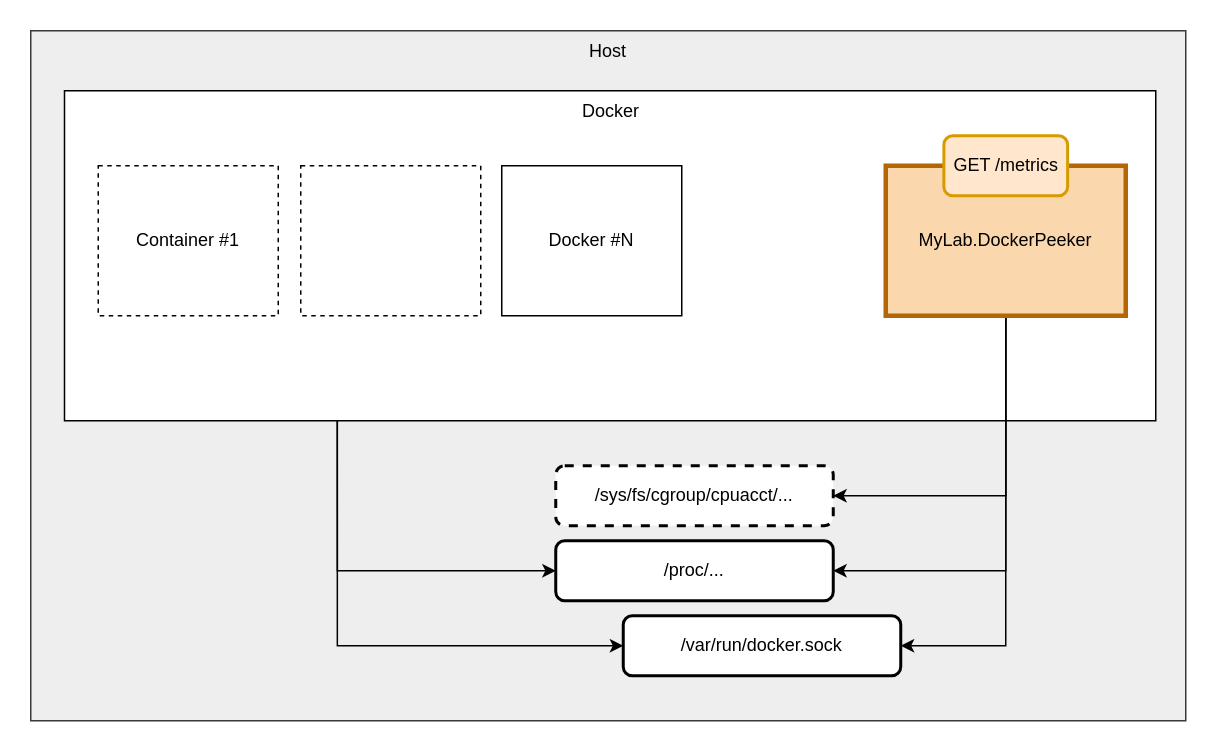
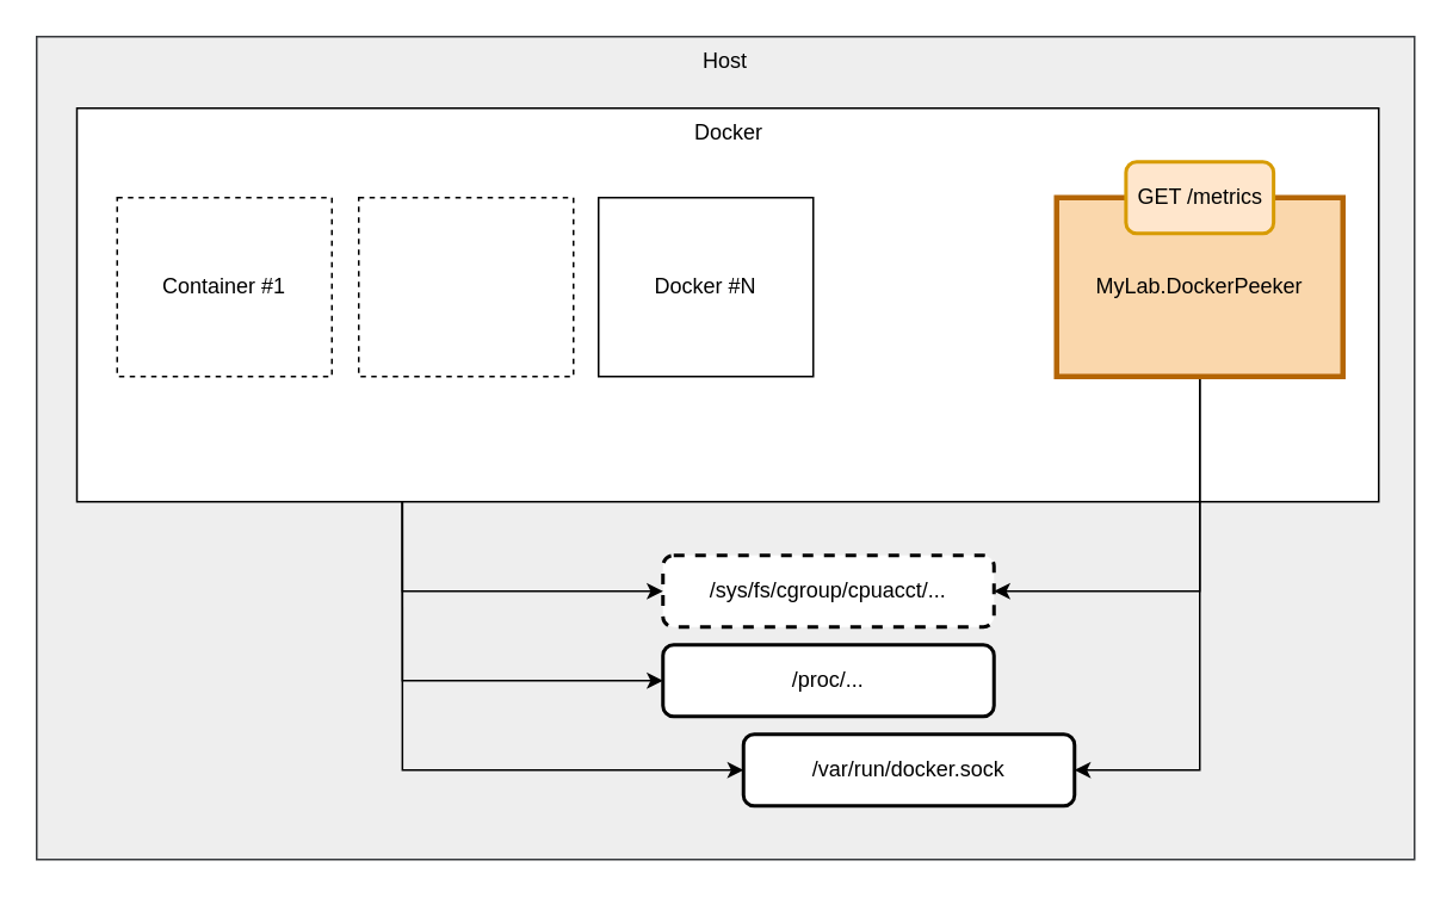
  <mxCell id="0" />
  <mxCell id="1" parent="0" />
  <mxCell id="2" value="Host" style="rounded=0;whiteSpace=wrap;html=1;verticalAlign=top;fillColor=#eeeeee;strokeColor=#36393d;" parent="1" vertex="1"><mxGeometry x="20" y="20" width="770" height="460" as="geometry" /></mxCell>
  <mxCell id="3" value="Docker" style="rounded=0;whiteSpace=wrap;html=1;verticalAlign=top;" vertex="1" parent="1"><mxGeometry x="42.5" y="60" width="727.5" height="220" as="geometry" /></mxCell>
  <mxCell id="4" value="Container #1" style="rounded=0;whiteSpace=wrap;html=1;dashed=1;" parent="1" vertex="1"><mxGeometry x="65" y="110" width="120" height="100" as="geometry" /></mxCell>
  <mxCell id="5" value="" style="rounded=0;whiteSpace=wrap;html=1;dashed=1;" parent="1" vertex="1"><mxGeometry x="200" y="110" width="120" height="100" as="geometry" /></mxCell>
  <mxCell id="6" value="Docker #N" style="rounded=0;whiteSpace=wrap;html=1;" parent="1" vertex="1"><mxGeometry x="334" y="110" width="120" height="100" as="geometry" /></mxCell>
  <mxCell id="7" style="edgeStyle=orthogonalEdgeStyle;rounded=0;orthogonalLoop=1;jettySize=auto;html=1;exitX=0.5;exitY=1;exitDx=0;exitDy=0;entryX=1;entryY=0.5;entryDx=0;entryDy=0;" edge="1" parent="1" source="10" target="11"><mxGeometry relative="1" as="geometry" /></mxCell>
- <mxCell id="8" style="edgeStyle=orthogonalEdgeStyle;rounded=0;orthogonalLoop=1;jettySize=auto;html=1;exitX=0.5;exitY=1;exitDx=0;exitDy=0;entryX=1;entryY=0.5;entryDx=0;entryDy=0;" edge="1" parent="1" source="10" target="13"><mxGeometry relative="1" as="geometry" /></mxCell>
  <mxCell id="9" style="edgeStyle=orthogonalEdgeStyle;rounded=0;orthogonalLoop=1;jettySize=auto;html=1;exitX=0.5;exitY=1;exitDx=0;exitDy=0;entryX=1;entryY=0.5;entryDx=0;entryDy=0;" edge="1" parent="1" source="10" target="14"><mxGeometry relative="1" as="geometry" /></mxCell>
  <mxCell id="10" value="MyLab.DockerPeeker" style="rounded=0;whiteSpace=wrap;html=1;strokeWidth=3;fillColor=#fad7ac;strokeColor=#b46504;" parent="1" vertex="1"><mxGeometry x="590" y="110" width="160" height="100" as="geometry" /></mxCell>
  <mxCell id="11" value="/sys/fs/cgroup/cpuacct/..." style="rounded=1;whiteSpace=wrap;html=1;strokeWidth=2;dashed=1;" parent="1" vertex="1"><mxGeometry x="370" y="310" width="185" height="40" as="geometry" /></mxCell>
  <mxCell id="12" value="GET /metrics" style="rounded=1;whiteSpace=wrap;html=1;strokeWidth=2;fontSize=12;fillColor=#ffe6cc;strokeColor=#d79b00;" parent="1" vertex="1"><mxGeometry x="628.75" y="90" width="82.5" height="40" as="geometry" /></mxCell>
  <mxCell id="13" value="/proc/..." style="rounded=1;whiteSpace=wrap;html=1;strokeWidth=2;" vertex="1" parent="1"><mxGeometry x="370" y="360" width="185" height="40" as="geometry" /></mxCell>
  <mxCell id="14" value="/var/run/docker.sock" style="rounded=1;whiteSpace=wrap;html=1;strokeWidth=2;" vertex="1" parent="1"><mxGeometry x="415" y="410" width="185" height="40" as="geometry" /></mxCell>
+ <mxCell id="15" style="edgeStyle=orthogonalEdgeStyle;rounded=0;orthogonalLoop=1;jettySize=auto;html=1;exitX=0.25;exitY=1;exitDx=0;exitDy=0;entryX=0;entryY=0.5;entryDx=0;entryDy=0;" edge="1" parent="1" source="3" target="11"><mxGeometry relative="1" as="geometry" /></mxCell>
  <mxCell id="16" style="edgeStyle=orthogonalEdgeStyle;rounded=0;orthogonalLoop=1;jettySize=auto;html=1;exitX=0.25;exitY=1;exitDx=0;exitDy=0;entryX=0;entryY=0.5;entryDx=0;entryDy=0;" edge="1" parent="1" source="3" target="13"><mxGeometry relative="1" as="geometry" /></mxCell>
  <mxCell id="17" style="edgeStyle=orthogonalEdgeStyle;rounded=0;orthogonalLoop=1;jettySize=auto;html=1;exitX=0.25;exitY=1;exitDx=0;exitDy=0;entryX=0;entryY=0.5;entryDx=0;entryDy=0;" edge="1" parent="1" source="3" target="14"><mxGeometry relative="1" as="geometry" /></mxCell>
